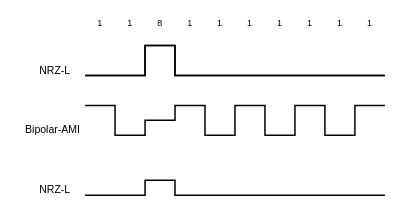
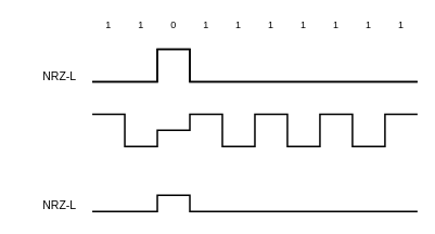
  <mxCell id="0" />
  <mxCell id="1" parent="0" />
  <mxCell id="2" value="" style="endArrow=none;html=1;sketch=0;edgeStyle=orthogonalEdgeStyle;strokeWidth=2;endSize=1;startSize=1;jumpSize=1;rounded=0;spacing=2;" edge="1" parent="1"><mxGeometry width="50" height="50" relative="1" as="geometry"><mxPoint x="113" y="100" as="sourcePoint" /><mxPoint x="513" y="100" as="targetPoint" /><Array as="points"><mxPoint x="193" y="100" /><mxPoint x="193" y="60" /><mxPoint x="233" y="60" /><mxPoint x="233" y="100" /></Array></mxGeometry></mxCell>
  <mxCell id="3" value="1" style="text;html=1;strokeColor=none;fillColor=none;align=center;verticalAlign=middle;whiteSpace=wrap;rounded=0;" vertex="1" parent="1"><mxGeometry x="113" y="20" width="40" height="20" as="geometry" /></mxCell>
  <mxCell id="4" value="1" style="text;html=1;strokeColor=none;fillColor=none;align=center;verticalAlign=middle;whiteSpace=wrap;rounded=0;" vertex="1" parent="1"><mxGeometry x="153" y="20" width="40" height="20" as="geometry" /></mxCell>
- <mxCell id="5" value="8" style="text;html=1;strokeColor=none;fillColor=none;align=center;verticalAlign=middle;whiteSpace=wrap;rounded=0;" vertex="1" parent="1"><mxGeometry x="193" y="20" width="40" height="20" as="geometry" /></mxCell>
+ <mxCell id="5" value="0" style="text;html=1;strokeColor=none;fillColor=none;align=center;verticalAlign=middle;whiteSpace=wrap;rounded=0;" vertex="1" parent="1"><mxGeometry x="193" y="20" width="40" height="20" as="geometry" /></mxCell>
  <mxCell id="6" value="1" style="text;html=1;strokeColor=none;fillColor=none;align=center;verticalAlign=middle;whiteSpace=wrap;rounded=0;" vertex="1" parent="1"><mxGeometry x="233" y="20" width="40" height="20" as="geometry" /></mxCell>
  <mxCell id="7" value="1" style="text;html=1;strokeColor=none;fillColor=none;align=center;verticalAlign=middle;whiteSpace=wrap;rounded=0;" vertex="1" parent="1"><mxGeometry x="273" y="20" width="40" height="20" as="geometry" /></mxCell>
  <mxCell id="8" value="1" style="text;html=1;strokeColor=none;fillColor=none;align=center;verticalAlign=middle;whiteSpace=wrap;rounded=0;" vertex="1" parent="1"><mxGeometry x="313" y="20" width="40" height="20" as="geometry" /></mxCell>
  <mxCell id="9" value="1" style="text;html=1;strokeColor=none;fillColor=none;align=center;verticalAlign=middle;whiteSpace=wrap;rounded=0;" vertex="1" parent="1"><mxGeometry x="353" y="20" width="40" height="20" as="geometry" /></mxCell>
  <mxCell id="10" value="1" style="text;html=1;strokeColor=none;fillColor=none;align=center;verticalAlign=middle;whiteSpace=wrap;rounded=0;" vertex="1" parent="1"><mxGeometry x="393" y="20" width="40" height="20" as="geometry" /></mxCell>
  <mxCell id="11" value="1" style="text;html=1;strokeColor=none;fillColor=none;align=center;verticalAlign=middle;whiteSpace=wrap;rounded=0;" vertex="1" parent="1"><mxGeometry x="433" y="20" width="40" height="20" as="geometry" /></mxCell>
  <mxCell id="12" value="1" style="text;html=1;strokeColor=none;fillColor=none;align=center;verticalAlign=middle;whiteSpace=wrap;rounded=0;" vertex="1" parent="1"><mxGeometry x="473" y="20" width="40" height="20" as="geometry" /></mxCell>
  <mxCell id="13" value="&lt;font style=&quot;font-size: 14px&quot;&gt;NRZ-L&lt;/font&gt;" style="text;html=1;strokeColor=none;fillColor=none;align=center;verticalAlign=middle;whiteSpace=wrap;rounded=0;" vertex="1" parent="1"><mxGeometry x="43" y="80" width="60" height="26" as="geometry" /></mxCell>
  <mxCell id="14" value="" style="endArrow=none;html=1;sketch=0;edgeStyle=orthogonalEdgeStyle;strokeWidth=2;endSize=1;startSize=1;jumpSize=1;rounded=0;spacing=2;" edge="1" parent="1"><mxGeometry width="50" height="50" relative="1" as="geometry"><mxPoint x="113" y="100" as="sourcePoint" /><mxPoint x="513" y="100" as="targetPoint" /><Array as="points"><mxPoint x="193" y="100" /><mxPoint x="193" y="60" /><mxPoint x="233" y="60" /><mxPoint x="233" y="100" /></Array></mxGeometry></mxCell>
  <mxCell id="15" value="" style="endArrow=none;html=1;sketch=0;edgeStyle=orthogonalEdgeStyle;strokeWidth=2;endSize=1;startSize=1;jumpSize=1;rounded=0;spacing=2;" edge="1" parent="1"><mxGeometry width="50" height="50" relative="1" as="geometry"><mxPoint x="113" y="140" as="sourcePoint" /><mxPoint x="513" y="140" as="targetPoint" /><Array as="points"><mxPoint x="153" y="140" /><mxPoint x="153" y="180" /><mxPoint x="193" y="180" /><mxPoint x="193" y="160" /><mxPoint x="233" y="160" /><mxPoint x="233" y="140" /><mxPoint x="273" y="140" /><mxPoint x="273" y="180" /><mxPoint x="313" y="180" /><mxPoint x="313" y="140" /><mxPoint x="353" y="140" /><mxPoint x="353" y="180" /><mxPoint x="393" y="180" /><mxPoint x="393" y="140" /><mxPoint x="433" y="140" /><mxPoint x="433" y="180" /><mxPoint x="473" y="180" /><mxPoint x="473" y="140" /><mxPoint x="513" y="140" /></Array></mxGeometry></mxCell>
  <mxCell id="16" value="" style="endArrow=none;html=1;sketch=0;edgeStyle=orthogonalEdgeStyle;strokeWidth=2;endSize=1;startSize=1;jumpSize=1;rounded=0;spacing=2;" edge="1" parent="1"><mxGeometry width="50" height="50" relative="1" as="geometry"><mxPoint x="113" y="260" as="sourcePoint" /><mxPoint x="513" y="260" as="targetPoint" /><Array as="points"><mxPoint x="193" y="260" /><mxPoint x="193" y="240" /><mxPoint x="233" y="240" /><mxPoint x="233" y="260" /></Array></mxGeometry></mxCell>
- <mxCell id="17" value="&lt;font style=&quot;font-size: 14px&quot;&gt;Bipolar-AMI&lt;/font&gt;" style="text;html=1;strokeColor=none;fillColor=none;align=center;verticalAlign=middle;whiteSpace=wrap;rounded=0;" vertex="1" parent="1"><mxGeometry x="20" y="160" width="100" height="26" as="geometry" /></mxCell>
  <mxCell id="18" value="&lt;font style=&quot;font-size: 14px&quot;&gt;NRZ-L&lt;/font&gt;" style="text;html=1;strokeColor=none;fillColor=none;align=center;verticalAlign=middle;whiteSpace=wrap;rounded=0;" vertex="1" parent="1"><mxGeometry x="43" y="240" width="60" height="26" as="geometry" /></mxCell>
